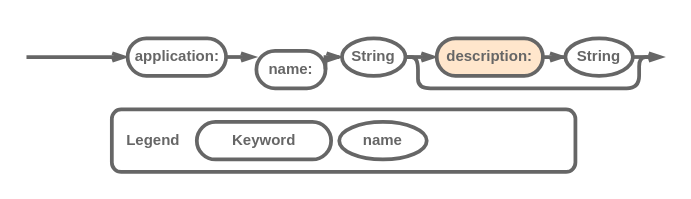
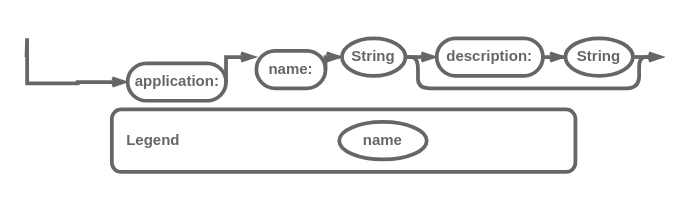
  <mxCell id="0" />
  <mxCell id="1" parent="0" />
  <mxCell id="2" value="" style="group" parent="1" vertex="1" connectable="0"><mxGeometry x="20.69" y="20" width="510.31" height="117" as="geometry" /></mxCell>
  <mxCell id="3" style="edgeStyle=orthogonalEdgeStyle;shape=connector;curved=0;rounded=0;orthogonalLoop=1;jettySize=auto;html=1;exitX=0;exitY=0.5;exitDx=0;exitDy=0;labelBackgroundColor=default;strokeColor=#666666;strokeWidth=3;align=center;verticalAlign=middle;fontFamily=Helvetica;fontSize=11;fontColor=default;endArrow=none;endFill=0;startArrow=openThin;startFill=0;" parent="2" source="4" edge="1"><mxGeometry relative="1" as="geometry"><mxPoint y="25" as="targetPoint" /></mxGeometry></mxCell>
- <mxCell id="4" value="&lt;b style=&quot;border-color: var(--border-color);&quot;&gt;&lt;font style=&quot;border-color: var(--border-color);&quot; color=&quot;#666666&quot;&gt;application:&lt;/font&gt;&lt;/b&gt;" style="rounded=1;whiteSpace=wrap;html=1;strokeColor=#666666;fontFamily=Helvetica;fontSize=12;fontColor=#143642;fillColor=#ffffff;arcSize=50;fontStyle=0;shadow=0;labelBackgroundColor=none;align=center;verticalAlign=middle;strokeWidth=3;" parent="2" vertex="1"><mxGeometry x="80.94" y="10" width="78.76" height="30" as="geometry" /></mxCell>
+ <mxCell id="4" value="&lt;b style=&quot;border-color: var(--border-color);&quot;&gt;&lt;font style=&quot;border-color: var(--border-color);&quot; color=&quot;#666666&quot;&gt;application:&lt;/font&gt;&lt;/b&gt;" style="rounded=1;whiteSpace=wrap;html=1;strokeColor=#666666;fontFamily=Helvetica;fontSize=12;fontColor=#143642;fillColor=#ffffff;arcSize=50;fontStyle=0;shadow=0;labelBackgroundColor=none;align=center;verticalAlign=middle;strokeWidth=3;" parent="2" vertex="1"><mxGeometry x="80.94" y="30" width="78.76" height="30" as="geometry" /></mxCell>
  <mxCell id="5" style="edgeStyle=orthogonalEdgeStyle;shape=connector;curved=0;rounded=0;orthogonalLoop=1;jettySize=auto;html=1;exitX=1;exitY=0.5;exitDx=0;exitDy=0;labelBackgroundColor=default;strokeColor=#666666;strokeWidth=3;align=center;verticalAlign=middle;fontFamily=Helvetica;fontSize=11;fontColor=default;endArrow=openThin;endFill=0;" parent="2" source="14" edge="1"><mxGeometry relative="1" as="geometry"><mxPoint x="510.31" y="25" as="targetPoint" /><mxPoint x="496.31" y="25" as="sourcePoint" /><Array as="points" /></mxGeometry></mxCell>
  <mxCell id="6" value="&lt;b style=&quot;border-color: var(--border-color); color: rgb(51, 51, 51);&quot;&gt;&lt;font style=&quot;border-color: var(--border-color);&quot; color=&quot;#666666&quot;&gt;name:&lt;/font&gt;&lt;/b&gt;" style="rounded=1;whiteSpace=wrap;html=1;strokeColor=#666666;fontFamily=Helvetica;fontSize=12;fontColor=#143642;fillColor=#ffffff;arcSize=50;fontStyle=0;shadow=0;labelBackgroundColor=none;verticalAlign=middle;strokeWidth=3;" parent="2" vertex="1"><mxGeometry x="184" y="20" width="55.31" height="30" as="geometry" /></mxCell>
  <mxCell id="7" style="edgeStyle=orthogonalEdgeStyle;shape=connector;curved=0;rounded=0;orthogonalLoop=1;jettySize=auto;html=1;exitX=1;exitY=0.5;exitDx=0;exitDy=0;labelBackgroundColor=default;strokeColor=#666666;strokeWidth=3;align=center;verticalAlign=middle;fontFamily=Helvetica;fontSize=11;fontColor=default;endArrow=openThin;endFill=0;" parent="2" source="4" target="6" edge="1"><mxGeometry relative="1" as="geometry"><Array as="points"><mxPoint x="190.31" y="25" /><mxPoint x="190.31" y="25" /></Array></mxGeometry></mxCell>
  <mxCell id="8" value="" style="edgeStyle=orthogonalEdgeStyle;shape=connector;curved=0;rounded=0;orthogonalLoop=1;jettySize=auto;html=1;exitX=1;exitY=0.5;exitDx=0;exitDy=0;labelBackgroundColor=default;strokeColor=#666666;strokeWidth=3;align=center;verticalAlign=middle;fontFamily=Helvetica;fontSize=11;fontColor=default;endArrow=openThin;endFill=0;" parent="2" source="6" target="10" edge="1"><mxGeometry relative="1" as="geometry"><mxPoint x="510" y="25" as="targetPoint" /><mxPoint x="250.31" y="25" as="sourcePoint" /><Array as="points"><mxPoint x="250.31" y="25" /><mxPoint x="250.31" y="25" /></Array></mxGeometry></mxCell>
  <mxCell id="9" style="edgeStyle=orthogonalEdgeStyle;shape=connector;curved=0;rounded=1;orthogonalLoop=1;jettySize=auto;html=1;labelBackgroundColor=default;strokeColor=#666666;strokeWidth=3;align=center;verticalAlign=middle;fontFamily=Helvetica;fontSize=11;fontColor=default;endArrow=none;endFill=0;" parent="2" source="10" edge="1"><mxGeometry relative="1" as="geometry"><mxPoint x="500.31" y="25" as="targetPoint" /><Array as="points"><mxPoint x="313.31" y="25" /><mxPoint x="313.31" y="50" /><mxPoint x="490.31" y="50" /><mxPoint x="490.31" y="25" /></Array></mxGeometry></mxCell>
  <mxCell id="10" value="&lt;b style=&quot;border-color: var(--border-color); color: rgb(51, 51, 51);&quot;&gt;&lt;font style=&quot;border-color: var(--border-color);&quot; color=&quot;#666666&quot;&gt;String&lt;/font&gt;&lt;/b&gt;" style="ellipse;whiteSpace=wrap;html=1;rounded=1;labelBackgroundColor=none;strokeColor=#666666;fontFamily=Helvetica;fontSize=12;fontColor=default;fillColor=default;container=0;strokeWidth=3;" parent="2" vertex="1"><mxGeometry x="252.48" y="10" width="50.83" height="30" as="geometry" /></mxCell>
  <mxCell id="11" value="" style="edgeStyle=orthogonalEdgeStyle;shape=connector;curved=0;rounded=0;orthogonalLoop=1;jettySize=auto;html=1;exitX=1;exitY=0.5;exitDx=0;exitDy=0;labelBackgroundColor=default;strokeColor=#666666;strokeWidth=3;align=center;verticalAlign=middle;fontFamily=Helvetica;fontSize=11;fontColor=default;endArrow=openThin;endFill=0;" parent="2" source="10" target="12" edge="1"><mxGeometry relative="1" as="geometry"><mxPoint x="510" y="25" as="targetPoint" /><mxPoint x="320.31" y="25" as="sourcePoint" /><Array as="points"><mxPoint x="320.31" y="25" /><mxPoint x="320.31" y="25" /></Array></mxGeometry></mxCell>
- <mxCell id="12" value="&lt;b style=&quot;border-color: var(--border-color); color: rgb(51, 51, 51);&quot;&gt;&lt;font style=&quot;border-color: var(--border-color);&quot; color=&quot;#666666&quot;&gt;description:&lt;/font&gt;&lt;/b&gt;" style="rounded=1;whiteSpace=wrap;html=1;strokeColor=#666666;fontFamily=Helvetica;fontSize=12;fontColor=#143642;fillColor=#ffe6cc;arcSize=50;fontStyle=0;shadow=0;labelBackgroundColor=none;verticalAlign=middle;strokeWidth=3;" parent="2" vertex="1"><mxGeometry x="328.31" y="10" width="85" height="30" as="geometry" /></mxCell>
+ <mxCell id="12" value="&lt;b style=&quot;border-color: var(--border-color); color: rgb(51, 51, 51);&quot;&gt;&lt;font style=&quot;border-color: var(--border-color);&quot; color=&quot;#666666&quot;&gt;description:&lt;/font&gt;&lt;/b&gt;" style="rounded=1;whiteSpace=wrap;html=1;strokeColor=#666666;fontFamily=Helvetica;fontSize=12;fontColor=#143642;fillColor=#ffffff;arcSize=50;fontStyle=0;shadow=0;labelBackgroundColor=none;verticalAlign=middle;strokeWidth=3;" parent="2" vertex="1"><mxGeometry x="328.31" y="10" width="85" height="30" as="geometry" /></mxCell>
  <mxCell id="13" value="" style="edgeStyle=orthogonalEdgeStyle;shape=connector;curved=0;rounded=0;orthogonalLoop=1;jettySize=auto;html=1;exitX=1;exitY=0.5;exitDx=0;exitDy=0;labelBackgroundColor=default;strokeColor=#666666;strokeWidth=3;align=center;verticalAlign=middle;fontFamily=Helvetica;fontSize=11;fontColor=default;endArrow=openThin;endFill=0;" parent="2" source="12" target="14" edge="1"><mxGeometry relative="1" as="geometry"><mxPoint x="510" y="25" as="targetPoint" /><mxPoint x="430.31" y="25" as="sourcePoint" /><Array as="points"><mxPoint x="430.31" y="25" /><mxPoint x="430.31" y="25" /></Array></mxGeometry></mxCell>
  <mxCell id="14" value="&lt;b style=&quot;border-color: var(--border-color); color: rgb(51, 51, 51);&quot;&gt;&lt;font style=&quot;border-color: var(--border-color);&quot; color=&quot;#666666&quot;&gt;String&lt;/font&gt;&lt;/b&gt;" style="ellipse;whiteSpace=wrap;html=1;rounded=1;labelBackgroundColor=none;strokeColor=#666666;fontFamily=Helvetica;fontSize=12;fontColor=default;fillColor=default;container=0;strokeWidth=3;" parent="2" vertex="1"><mxGeometry x="431.31" y="10" width="54" height="30" as="geometry" /></mxCell>
  <mxCell id="15" value="" style="group" parent="2" vertex="1" connectable="0"><mxGeometry x="68.31" y="67" width="371" height="50" as="geometry" /></mxCell>
  <mxCell id="16" value="&lt;b style=&quot;border-color: var(--border-color); color: rgb(51, 51, 51); font-family: Helvetica; text-align: center;&quot;&gt;&lt;font style=&quot;border-color: var(--border-color);&quot; color=&quot;#666666&quot;&gt;&amp;nbsp; &amp;nbsp;Legend&lt;/font&gt;&lt;/b&gt;" style="text;html=1;align=left;verticalAlign=middle;whiteSpace=wrap;rounded=1;fontFamily=Courier New;perimeterSpacing=6;shadow=0;fillColor=#ffffff;fontColor=#143642;strokeColor=#666666;labelBackgroundColor=none;container=0;strokeWidth=3;" parent="15" vertex="1"><mxGeometry width="371" height="50" as="geometry" /></mxCell>
  <mxCell id="17" value="&lt;b style=&quot;border-color: var(--border-color); color: rgb(51, 51, 51);&quot;&gt;&lt;font style=&quot;border-color: var(--border-color);&quot; color=&quot;#666666&quot;&gt;name&lt;/font&gt;&lt;/b&gt;" style="ellipse;whiteSpace=wrap;html=1;rounded=1;labelBackgroundColor=none;strokeColor=#666666;fontFamily=Helvetica;fontSize=12;fontColor=default;fillColor=default;container=0;strokeWidth=3;" parent="15" vertex="1"><mxGeometry x="182" y="10" width="70" height="30" as="geometry" /></mxCell>
- <mxCell id="18" value="&lt;p&gt;&lt;b style=&quot;border-color: var(--border-color); color: rgb(51, 51, 51);&quot;&gt;&lt;font style=&quot;border-color: var(--border-color);&quot; color=&quot;#666666&quot;&gt;Keyword&lt;/font&gt;&lt;/b&gt;&lt;br&gt;&lt;/p&gt;" style="rounded=1;whiteSpace=wrap;html=1;arcSize=50;fontStyle=0;fillColor=#ffffff;strokeColor=#666666;labelBackgroundColor=none;fontColor=#143642;container=0;strokeWidth=3;" parent="15" vertex="1"><mxGeometry x="67.996" y="10" width="107.5" height="30" as="geometry" /></mxCell>
